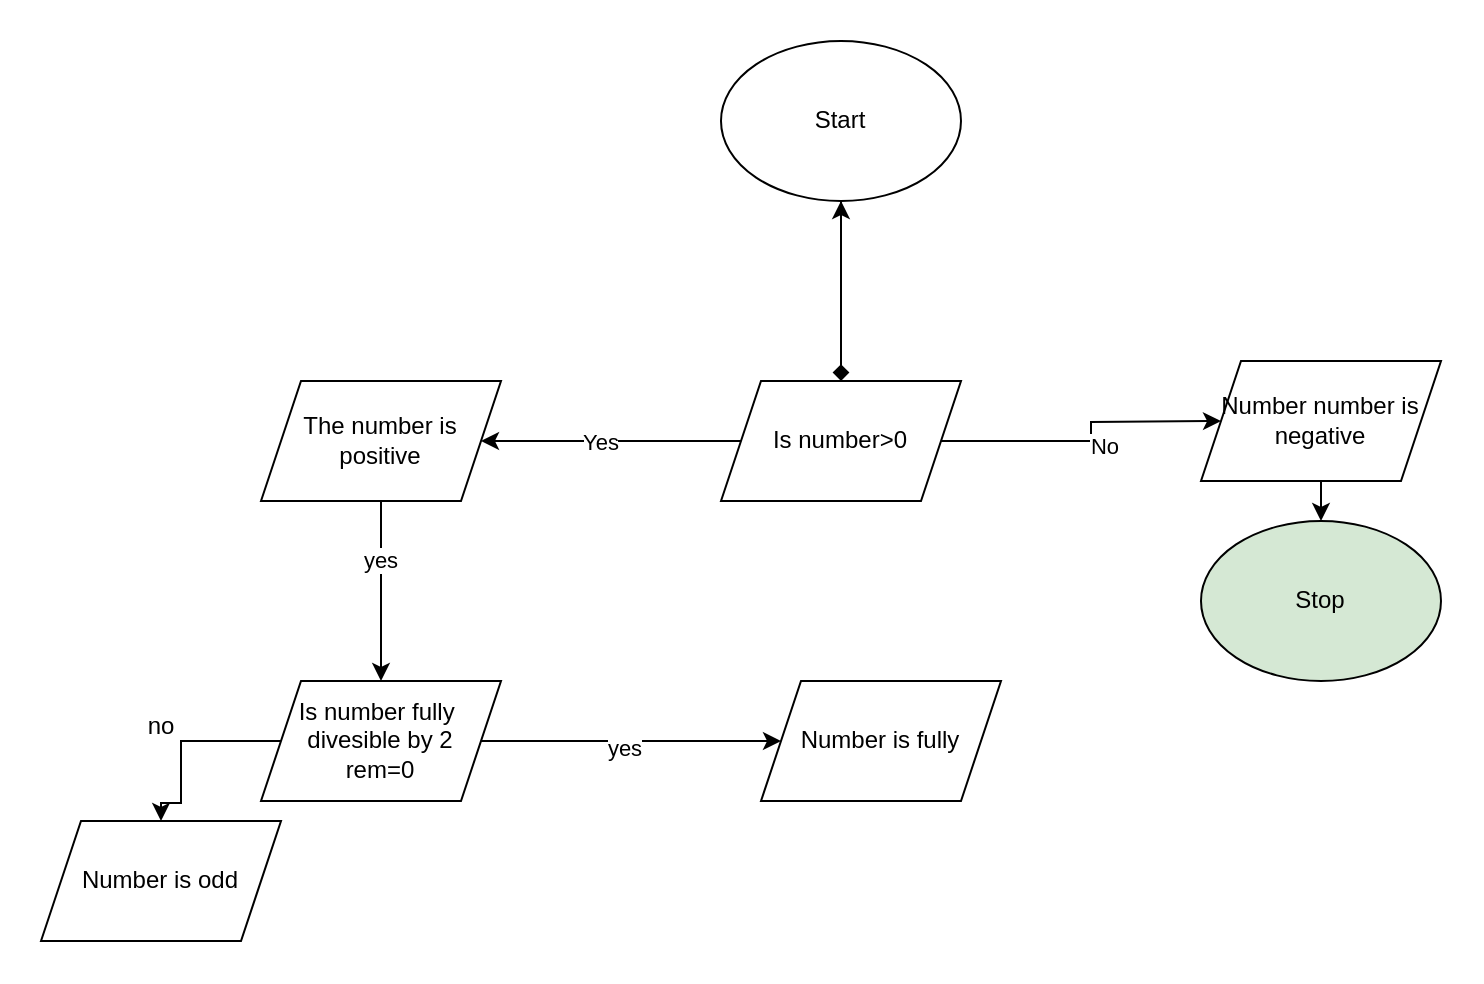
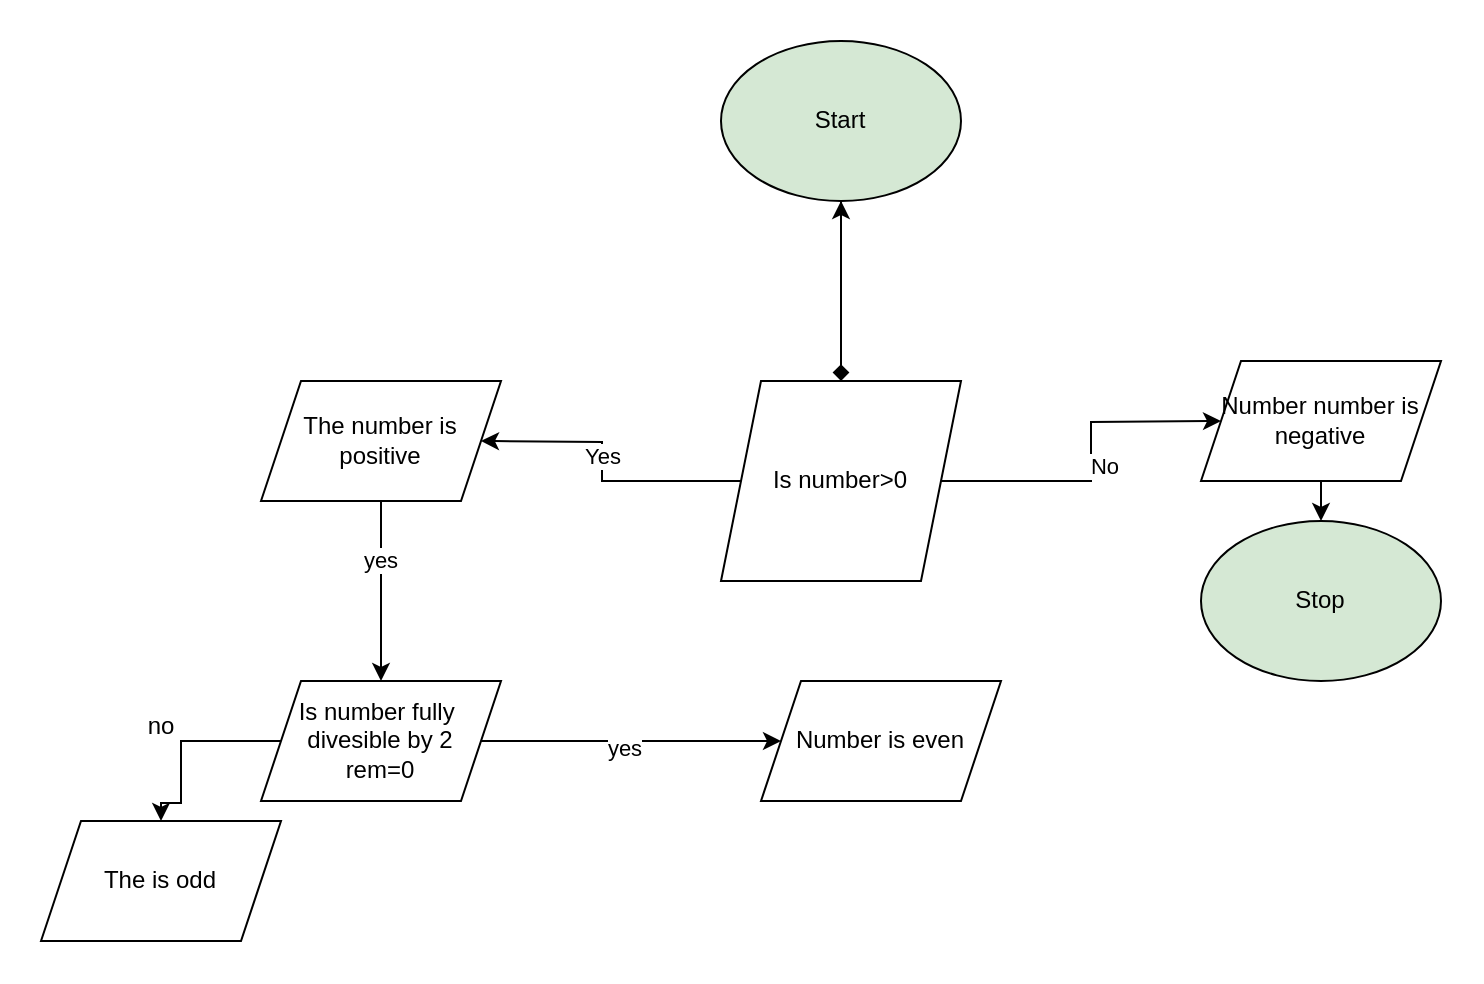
  <mxCell id="0" />
  <mxCell id="1" parent="0" />
  <mxCell id="2" style="edgeStyle=orthogonalEdgeStyle;rounded=0;orthogonalLoop=1;jettySize=auto;html=1;entryX=0.5;entryY=1;entryDx=0;entryDy=0;" edge="1" parent="1" source="7"><mxGeometry relative="1" as="geometry"><mxPoint x="420" y="100" as="targetPoint" /></mxGeometry></mxCell>
  <mxCell id="3" style="edgeStyle=orthogonalEdgeStyle;rounded=0;orthogonalLoop=1;jettySize=auto;html=1;" edge="1" parent="1" source="7"><mxGeometry relative="1" as="geometry"><mxPoint x="240" y="220" as="targetPoint" /></mxGeometry></mxCell>
  <mxCell id="4" value="Yes" style="edgeLabel;html=1;align=center;verticalAlign=middle;resizable=0;points=[];" vertex="1" connectable="0" parent="3"><mxGeometry x="0.093" relative="1" as="geometry"><mxPoint as="offset" /></mxGeometry></mxCell>
  <mxCell id="5" style="edgeStyle=orthogonalEdgeStyle;rounded=0;orthogonalLoop=1;jettySize=auto;html=1;" edge="1" parent="1" source="7"><mxGeometry relative="1" as="geometry"><mxPoint x="610" y="210" as="targetPoint" /></mxGeometry></mxCell>
  <mxCell id="6" value="No" style="edgeLabel;html=1;align=center;verticalAlign=middle;resizable=0;points=[];" vertex="1" connectable="0" parent="5"><mxGeometry x="0.003" y="-6" relative="1" as="geometry"><mxPoint y="2" as="offset" /></mxGeometry></mxCell>
- <mxCell id="7" value="Is number&amp;gt;0" style="shape=parallelogram;perimeter=parallelogramPerimeter;whiteSpace=wrap;html=1;fixedSize=1;" vertex="1" parent="1"><mxGeometry x="360" y="190" width="120" height="60" as="geometry" /></mxCell>
+ <mxCell id="7" value="Is number&amp;gt;0" style="shape=parallelogram;perimeter=parallelogramPerimeter;whiteSpace=wrap;html=1;fixedSize=1;" vertex="1" parent="1"><mxGeometry x="360" y="190" width="120" height="100" as="geometry" /></mxCell>
  <mxCell id="8" style="edgeStyle=orthogonalEdgeStyle;rounded=0;orthogonalLoop=1;jettySize=auto;html=1;entryX=0.5;entryY=0;entryDx=0;entryDy=0;endArrow=diamond;" edge="1" parent="1" source="9" target="7"><mxGeometry relative="1" as="geometry" /></mxCell>
- <mxCell id="9" value="Start" style="ellipse;whiteSpace=wrap;html=1;" vertex="1" parent="1"><mxGeometry x="360" y="20" width="120" height="80" as="geometry" /></mxCell>
+ <mxCell id="9" value="Start" style="ellipse;whiteSpace=wrap;html=1;fillColor=#d5e8d4;" vertex="1" parent="1"><mxGeometry x="360" y="20" width="120" height="80" as="geometry" /></mxCell>
  <mxCell id="10" style="edgeStyle=orthogonalEdgeStyle;rounded=0;orthogonalLoop=1;jettySize=auto;html=1;" edge="1" parent="1" source="12"><mxGeometry relative="1" as="geometry"><mxPoint x="190" y="340" as="targetPoint" /></mxGeometry></mxCell>
  <mxCell id="11" value="yes" style="edgeLabel;html=1;align=center;verticalAlign=middle;resizable=0;points=[];" vertex="1" connectable="0" parent="10"><mxGeometry x="-0.359" y="-1" relative="1" as="geometry"><mxPoint as="offset" /></mxGeometry></mxCell>
  <mxCell id="12" value="The number is positive" style="shape=parallelogram;perimeter=parallelogramPerimeter;whiteSpace=wrap;html=1;fixedSize=1;" vertex="1" parent="1"><mxGeometry x="130" y="190" width="120" height="60" as="geometry" /></mxCell>
  <mxCell id="13" style="edgeStyle=orthogonalEdgeStyle;rounded=0;orthogonalLoop=1;jettySize=auto;html=1;" edge="1" parent="1" source="14"><mxGeometry relative="1" as="geometry"><mxPoint x="660" y="260" as="targetPoint" /></mxGeometry></mxCell>
  <mxCell id="14" value="Number number is negative" style="shape=parallelogram;perimeter=parallelogramPerimeter;whiteSpace=wrap;html=1;fixedSize=1;" vertex="1" parent="1"><mxGeometry x="600" y="180" width="120" height="60" as="geometry" /></mxCell>
  <mxCell id="15" style="edgeStyle=orthogonalEdgeStyle;rounded=0;orthogonalLoop=1;jettySize=auto;html=1;" edge="1" parent="1" source="18"><mxGeometry relative="1" as="geometry"><mxPoint x="390" y="370" as="targetPoint" /></mxGeometry></mxCell>
  <mxCell id="16" value="yes" style="edgeLabel;html=1;align=center;verticalAlign=middle;resizable=0;points=[];" vertex="1" connectable="0" parent="15"><mxGeometry x="-0.114" y="-3" relative="1" as="geometry"><mxPoint x="4" as="offset" /></mxGeometry></mxCell>
  <mxCell id="17" style="edgeStyle=orthogonalEdgeStyle;rounded=0;orthogonalLoop=1;jettySize=auto;html=1;" edge="1" parent="1" source="18"><mxGeometry relative="1" as="geometry"><mxPoint x="80" y="410" as="targetPoint" /><Array as="points"><mxPoint x="90" y="370" /><mxPoint x="90" y="401" /></Array></mxGeometry></mxCell>
  <mxCell id="18" value="Is number fully&amp;nbsp;&lt;div&gt;divesible by 2&lt;/div&gt;&lt;div&gt;rem=0&lt;/div&gt;" style="shape=parallelogram;perimeter=parallelogramPerimeter;whiteSpace=wrap;html=1;fixedSize=1;" vertex="1" parent="1"><mxGeometry x="130" y="340" width="120" height="60" as="geometry" /></mxCell>
  <mxCell id="19" value="Stop" style="ellipse;whiteSpace=wrap;html=1;fillColor=#d5e8d4;" vertex="1" parent="1"><mxGeometry x="600" y="260" width="120" height="80" as="geometry" /></mxCell>
- <mxCell id="20" value="Number is fully" style="shape=parallelogram;perimeter=parallelogramPerimeter;whiteSpace=wrap;html=1;fixedSize=1;" vertex="1" parent="1"><mxGeometry x="380" y="340" width="120" height="60" as="geometry" /></mxCell>
+ <mxCell id="20" value="Number is even" style="shape=parallelogram;perimeter=parallelogramPerimeter;whiteSpace=wrap;html=1;fixedSize=1;" vertex="1" parent="1"><mxGeometry x="380" y="340" width="120" height="60" as="geometry" /></mxCell>
  <mxCell id="21" value="no" style="text;html=1;align=center;verticalAlign=middle;resizable=0;points=[];autosize=1;strokeColor=none;fillColor=none;" vertex="1" parent="1"><mxGeometry x="60" y="348" width="40" height="30" as="geometry" /></mxCell>
- <mxCell id="22" value="Number is odd" style="shape=parallelogram;perimeter=parallelogramPerimeter;whiteSpace=wrap;html=1;fixedSize=1;" vertex="1" parent="1"><mxGeometry x="20" y="410" width="120" height="60" as="geometry" /></mxCell>
+ <mxCell id="22" value="The is odd" style="shape=parallelogram;perimeter=parallelogramPerimeter;whiteSpace=wrap;html=1;fixedSize=1;" vertex="1" parent="1"><mxGeometry x="20" y="410" width="120" height="60" as="geometry" /></mxCell>
